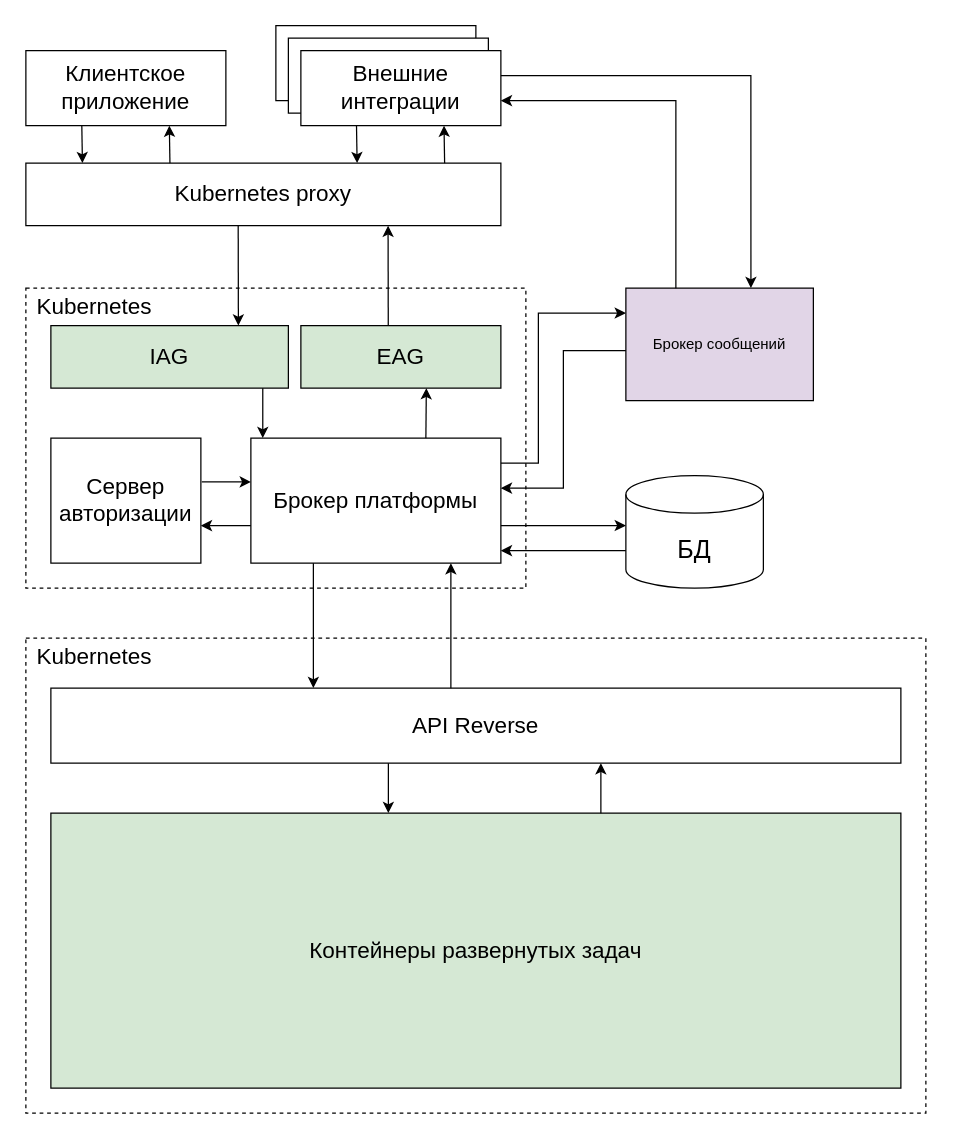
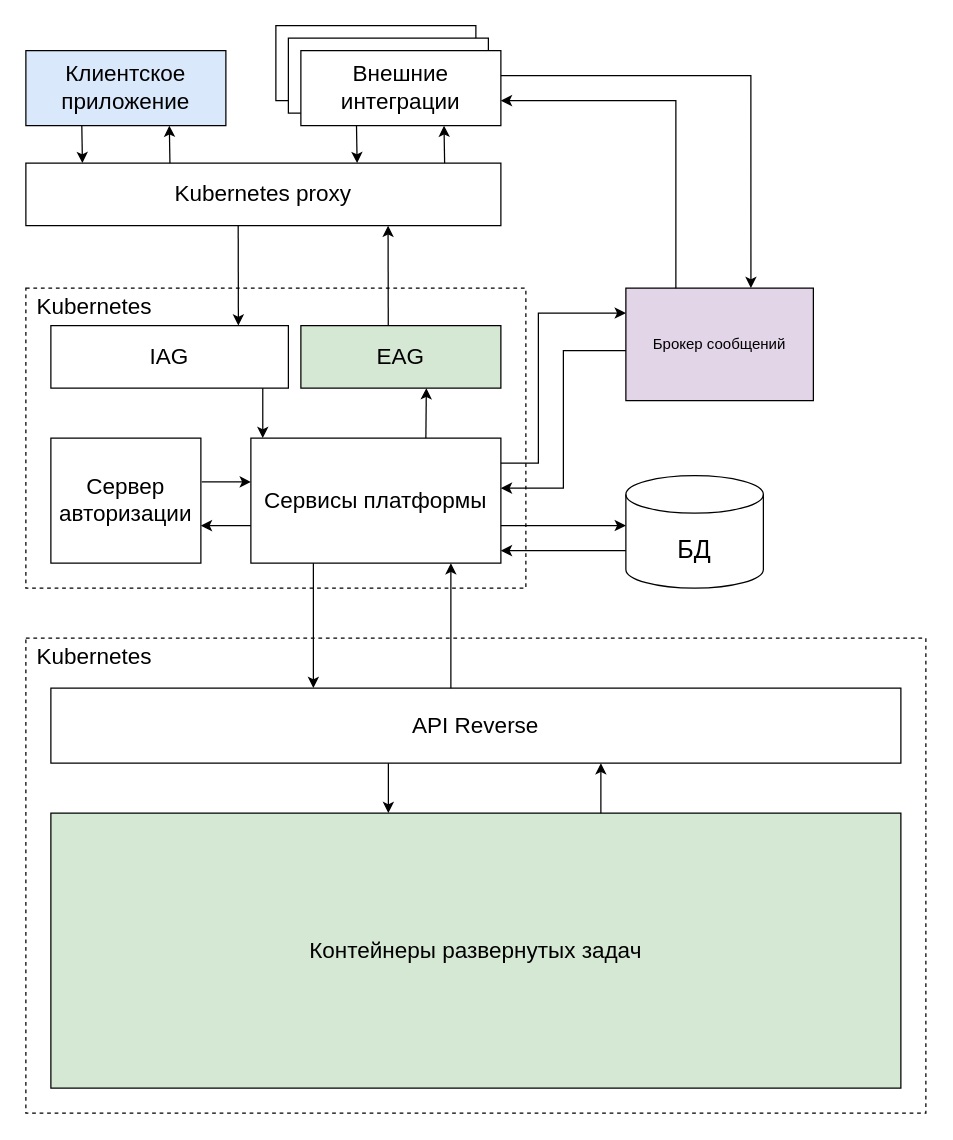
  <mxCell id="0" />
  <mxCell id="1" parent="0" />
  <mxCell id="2" value="" style="rounded=0;whiteSpace=wrap;html=1;dashed=1;movable=0;resizable=0;rotatable=0;deletable=0;editable=0;locked=1;connectable=0;" vertex="1" parent="1"><mxGeometry x="20" y="230" width="400" height="240" as="geometry" /></mxCell>
- <mxCell id="3" value="Клиентское приложение" style="rounded=0;whiteSpace=wrap;html=1;fontSize=18;" vertex="1" parent="1"><mxGeometry x="20" y="40" width="160" height="60" as="geometry" /></mxCell>
+ <mxCell id="3" value="Клиентское приложение" style="rounded=0;whiteSpace=wrap;html=1;fontSize=18;fillColor=#dae8fc;" vertex="1" parent="1"><mxGeometry x="20" y="40" width="160" height="60" as="geometry" /></mxCell>
  <mxCell id="4" value="Внешние интеграции" style="rounded=0;whiteSpace=wrap;html=1;fontSize=18;" vertex="1" parent="1"><mxGeometry x="220" y="20" width="160" height="60" as="geometry" /></mxCell>
  <mxCell id="5" value="Внешние интеграции" style="rounded=0;whiteSpace=wrap;html=1;fontSize=18;" vertex="1" parent="1"><mxGeometry x="230" y="30" width="160" height="60" as="geometry" /></mxCell>
  <mxCell id="6" value="Внешние интеграции" style="rounded=0;whiteSpace=wrap;html=1;fontSize=18;" vertex="1" parent="1"><mxGeometry x="240" y="40" width="160" height="60" as="geometry" /></mxCell>
  <mxCell id="7" value="Kubernetes" style="text;html=1;align=center;verticalAlign=middle;whiteSpace=wrap;rounded=0;fontSize=18;" vertex="1" parent="1"><mxGeometry x="30" y="230" width="90" height="30" as="geometry" /></mxCell>
- <mxCell id="8" value="IAG" style="rounded=0;whiteSpace=wrap;html=1;fontSize=18;fillColor=#d5e8d4;" vertex="1" parent="1"><mxGeometry x="40" y="260" width="190" height="50" as="geometry" /></mxCell>
+ <mxCell id="8" value="IAG" style="rounded=0;whiteSpace=wrap;html=1;fontSize=18;" vertex="1" parent="1"><mxGeometry x="40" y="260" width="190" height="50" as="geometry" /></mxCell>
  <mxCell id="9" value="EAG" style="rounded=0;whiteSpace=wrap;html=1;fontSize=18;fillColor=#d5e8d4;" vertex="1" parent="1"><mxGeometry x="240" y="260" width="160" height="50" as="geometry" /></mxCell>
  <mxCell id="10" value="Kubernetes proxy" style="rounded=0;whiteSpace=wrap;html=1;fontSize=18;" vertex="1" parent="1"><mxGeometry x="20" y="130" width="380" height="50" as="geometry" /></mxCell>
  <mxCell id="11" value="Сервер авторизации" style="rounded=0;whiteSpace=wrap;html=1;fontSize=18;" vertex="1" parent="1"><mxGeometry x="40" y="350" width="120" height="100" as="geometry" /></mxCell>
- <mxCell id="12" value="Брокер платформы" style="rounded=0;whiteSpace=wrap;html=1;fontSize=18;" vertex="1" parent="1"><mxGeometry x="200" y="350" width="200" height="100" as="geometry" /></mxCell>
+ <mxCell id="12" value="Сервисы платформы" style="rounded=0;whiteSpace=wrap;html=1;fontSize=18;" vertex="1" parent="1"><mxGeometry x="200" y="350" width="200" height="100" as="geometry" /></mxCell>
  <mxCell id="13" value="" style="rounded=0;whiteSpace=wrap;html=1;dashed=1;movable=0;resizable=0;rotatable=0;deletable=0;editable=0;locked=1;connectable=0;" vertex="1" parent="1"><mxGeometry x="20" y="510" width="720" height="380" as="geometry" /></mxCell>
  <mxCell id="14" value="API Reverse" style="rounded=0;whiteSpace=wrap;html=1;fontSize=18;" vertex="1" parent="1"><mxGeometry x="40" y="550" width="680" height="60" as="geometry" /></mxCell>
  <mxCell id="15" value="Kubernetes" style="text;html=1;align=center;verticalAlign=middle;whiteSpace=wrap;rounded=0;fontSize=18;" vertex="1" parent="1"><mxGeometry x="30" y="510" width="90" height="30" as="geometry" /></mxCell>
  <mxCell id="16" value="Контейнеры развернутых задач" style="rounded=0;whiteSpace=wrap;html=1;fontSize=18;fillColor=#d5e8d4;" vertex="1" parent="1"><mxGeometry x="40" y="650" width="680" height="220" as="geometry" /></mxCell>
  <mxCell id="17" value="" style="endArrow=classic;html=1;rounded=0;exitX=0.447;exitY=1;exitDx=0;exitDy=0;exitPerimeter=0;fontSize=18;" edge="1" parent="1" source="10"><mxGeometry width="50" height="50" relative="1" as="geometry"><mxPoint x="250" y="400" as="sourcePoint" /><mxPoint x="190" y="260" as="targetPoint" /></mxGeometry></mxCell>
  <mxCell id="18" value="" style="endArrow=classic;html=1;rounded=0;fontSize=18;" edge="1" parent="1"><mxGeometry width="50" height="50" relative="1" as="geometry"><mxPoint x="309.91" y="260" as="sourcePoint" /><mxPoint x="309.76" y="180" as="targetPoint" /></mxGeometry></mxCell>
  <mxCell id="19" value="" style="endArrow=classic;html=1;rounded=0;exitX=0.313;exitY=1;exitDx=0;exitDy=0;exitPerimeter=0;fontSize=18;" edge="1" parent="1"><mxGeometry width="50" height="50" relative="1" as="geometry"><mxPoint x="284.5" y="100" as="sourcePoint" /><mxPoint x="285" y="130" as="targetPoint" /></mxGeometry></mxCell>
  <mxCell id="20" value="" style="endArrow=classic;html=1;rounded=0;entryX=0.75;entryY=1;entryDx=0;entryDy=0;fontSize=18;" edge="1" parent="1"><mxGeometry width="50" height="50" relative="1" as="geometry"><mxPoint x="355" y="130" as="sourcePoint" /><mxPoint x="354.5" y="100" as="targetPoint" /></mxGeometry></mxCell>
  <mxCell id="21" value="" style="endArrow=classic;html=1;rounded=0;fontSize=18;" edge="1" parent="1"><mxGeometry width="50" height="50" relative="1" as="geometry"><mxPoint x="209.52" y="310" as="sourcePoint" /><mxPoint x="209.52" y="350" as="targetPoint" /></mxGeometry></mxCell>
  <mxCell id="22" value="" style="endArrow=classic;html=1;rounded=0;fontSize=18;" edge="1" parent="1"><mxGeometry width="50" height="50" relative="1" as="geometry"><mxPoint x="340" y="350" as="sourcePoint" /><mxPoint x="340.36" y="310" as="targetPoint" /></mxGeometry></mxCell>
  <mxCell id="23" value="" style="endArrow=classic;html=1;rounded=0;exitX=1.006;exitY=0.35;exitDx=0;exitDy=0;exitPerimeter=0;fontSize=18;" edge="1" parent="1" source="11"><mxGeometry width="50" height="50" relative="1" as="geometry"><mxPoint x="270" y="400" as="sourcePoint" /><mxPoint x="200" y="385" as="targetPoint" /></mxGeometry></mxCell>
  <mxCell id="24" value="" style="endArrow=classic;html=1;rounded=0;fontSize=18;" edge="1" parent="1"><mxGeometry width="50" height="50" relative="1" as="geometry"><mxPoint x="200" y="420" as="sourcePoint" /><mxPoint x="160" y="420" as="targetPoint" /></mxGeometry></mxCell>
  <mxCell id="25" value="" style="endArrow=classic;html=1;rounded=0;fontSize=18;" edge="1" parent="1"><mxGeometry width="50" height="50" relative="1" as="geometry"><mxPoint x="250" y="450" as="sourcePoint" /><mxPoint x="250" y="550" as="targetPoint" /></mxGeometry></mxCell>
  <mxCell id="26" value="" style="endArrow=classic;html=1;rounded=0;fontSize=18;" edge="1" parent="1"><mxGeometry width="50" height="50" relative="1" as="geometry"><mxPoint x="360" y="550" as="sourcePoint" /><mxPoint x="360" y="450" as="targetPoint" /></mxGeometry></mxCell>
  <mxCell id="27" value="" style="endArrow=classic;html=1;rounded=0;fontSize=18;" edge="1" parent="1"><mxGeometry width="50" height="50" relative="1" as="geometry"><mxPoint x="310" y="610" as="sourcePoint" /><mxPoint x="310" y="650" as="targetPoint" /></mxGeometry></mxCell>
  <mxCell id="28" value="" style="endArrow=classic;html=1;rounded=0;fontSize=18;" edge="1" parent="1"><mxGeometry width="50" height="50" relative="1" as="geometry"><mxPoint x="480" y="650" as="sourcePoint" /><mxPoint x="480" y="610" as="targetPoint" /></mxGeometry></mxCell>
  <mxCell id="29" value="" style="endArrow=classic;html=1;rounded=0;exitX=0.313;exitY=1;exitDx=0;exitDy=0;exitPerimeter=0;fontSize=18;" edge="1" parent="1"><mxGeometry width="50" height="50" relative="1" as="geometry"><mxPoint x="64.75" y="100" as="sourcePoint" /><mxPoint x="65.25" y="130" as="targetPoint" /></mxGeometry></mxCell>
  <mxCell id="30" value="" style="endArrow=classic;html=1;rounded=0;entryX=0.75;entryY=1;entryDx=0;entryDy=0;fontSize=18;" edge="1" parent="1"><mxGeometry width="50" height="50" relative="1" as="geometry"><mxPoint x="135.25" y="130" as="sourcePoint" /><mxPoint x="134.75" y="100" as="targetPoint" /></mxGeometry></mxCell>
  <mxCell id="31" value="&lt;font style=&quot;font-size: 20px;&quot;&gt;БД&lt;/font&gt;" style="shape=cylinder3;whiteSpace=wrap;html=1;boundedLbl=1;backgroundOutline=1;size=15;" vertex="1" parent="1"><mxGeometry x="500" y="380" width="110" height="90" as="geometry" /></mxCell>
  <mxCell id="32" value="Брокер сообщений" style="rounded=0;whiteSpace=wrap;html=1;fillColor=#e1d5e7;" vertex="1" parent="1"><mxGeometry x="500" y="230" width="150" height="90" as="geometry" /></mxCell>
  <mxCell id="33" value="" style="endArrow=classic;html=1;rounded=0;entryX=0.667;entryY=0;entryDx=0;entryDy=0;entryPerimeter=0;" edge="1" parent="1" target="32"><mxGeometry width="50" height="50" relative="1" as="geometry"><mxPoint x="400" y="60" as="sourcePoint" /><mxPoint x="450" y="10" as="targetPoint" /><Array as="points"><mxPoint x="600" y="60" /></Array></mxGeometry></mxCell>
  <mxCell id="34" value="" style="endArrow=none;html=1;rounded=0;endFill=0;startArrow=classic;startFill=1;" edge="1" parent="1"><mxGeometry width="50" height="50" relative="1" as="geometry"><mxPoint x="400" y="80" as="sourcePoint" /><mxPoint x="540" y="230" as="targetPoint" /><Array as="points"><mxPoint x="540" y="80" /></Array></mxGeometry></mxCell>
  <mxCell id="35" value="" style="endArrow=classic;html=1;rounded=0;entryX=0;entryY=0.222;entryDx=0;entryDy=0;entryPerimeter=0;" edge="1" parent="1" target="32"><mxGeometry width="50" height="50" relative="1" as="geometry"><mxPoint x="400" y="370" as="sourcePoint" /><mxPoint x="520" y="330" as="targetPoint" /><Array as="points"><mxPoint x="430" y="370" /><mxPoint x="430" y="250" /></Array></mxGeometry></mxCell>
  <mxCell id="36" value="" style="endArrow=none;html=1;rounded=0;entryX=0;entryY=0.222;entryDx=0;entryDy=0;entryPerimeter=0;startArrow=classic;startFill=1;endFill=0;" edge="1" parent="1"><mxGeometry width="50" height="50" relative="1" as="geometry"><mxPoint x="400" y="390" as="sourcePoint" /><mxPoint x="500" y="280" as="targetPoint" /><Array as="points"><mxPoint x="450" y="390" /><mxPoint x="450" y="280" /></Array></mxGeometry></mxCell>
  <mxCell id="37" value="" style="endArrow=classic;html=1;rounded=0;entryX=0;entryY=0.444;entryDx=0;entryDy=0;entryPerimeter=0;" edge="1" parent="1" target="31"><mxGeometry width="50" height="50" relative="1" as="geometry"><mxPoint x="400" y="420" as="sourcePoint" /><mxPoint x="450" y="370" as="targetPoint" /></mxGeometry></mxCell>
  <mxCell id="38" value="" style="endArrow=classic;html=1;rounded=0;entryX=0;entryY=0.444;entryDx=0;entryDy=0;entryPerimeter=0;exitX=0;exitY=0;exitDx=0;exitDy=60;exitPerimeter=0;" edge="1" parent="1" source="31"><mxGeometry width="50" height="50" relative="1" as="geometry"><mxPoint x="300" y="440" as="sourcePoint" /><mxPoint x="400" y="440" as="targetPoint" /></mxGeometry></mxCell>
